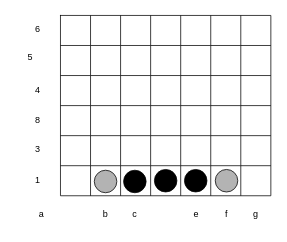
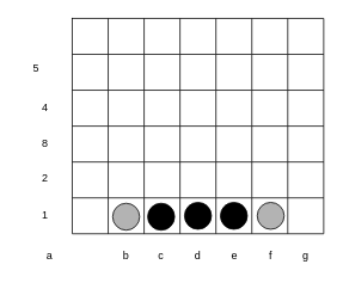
  <mxCell id="0" />
  <mxCell id="1" parent="0" />
  <mxCell id="2" value="" style="shape=table;startSize=0;container=1;collapsible=0;childLayout=tableLayout;rounded=0;sketch=0;shadow=0;" vertex="1" parent="1"><mxGeometry x="80" y="20" width="280" height="240" as="geometry" /></mxCell>
  <mxCell id="3" value="" style="shape=partialRectangle;collapsible=0;dropTarget=0;pointerEvents=0;fillColor=none;top=0;left=0;bottom=0;right=0;points=[[0,0.5],[1,0.5]];portConstraint=eastwest;" vertex="1" parent="2"><mxGeometry width="280" height="40" as="geometry" /></mxCell>
  <mxCell id="4" value="" style="shape=partialRectangle;html=1;whiteSpace=wrap;connectable=0;overflow=hidden;fillColor=none;top=0;left=0;bottom=0;right=0;" vertex="1" parent="3"><mxGeometry width="40" height="40" as="geometry" /></mxCell>
  <mxCell id="5" value="" style="shape=partialRectangle;html=1;whiteSpace=wrap;connectable=0;overflow=hidden;fillColor=none;top=0;left=0;bottom=0;right=0;" vertex="1" parent="3"><mxGeometry x="40" width="40" height="40" as="geometry" /></mxCell>
  <mxCell id="6" value="" style="shape=partialRectangle;html=1;whiteSpace=wrap;connectable=0;overflow=hidden;fillColor=none;top=0;left=0;bottom=0;right=0;" vertex="1" parent="3"><mxGeometry x="80" width="40" height="40" as="geometry" /></mxCell>
  <mxCell id="7" value="" style="shape=partialRectangle;html=1;whiteSpace=wrap;connectable=0;overflow=hidden;fillColor=none;top=0;left=0;bottom=0;right=0;" vertex="1" parent="3"><mxGeometry x="120" width="40" height="40" as="geometry" /></mxCell>
  <mxCell id="8" value="" style="shape=partialRectangle;html=1;whiteSpace=wrap;connectable=0;overflow=hidden;fillColor=none;top=0;left=0;bottom=0;right=0;" vertex="1" parent="3"><mxGeometry x="160" width="40" height="40" as="geometry" /></mxCell>
  <mxCell id="9" value="" style="shape=partialRectangle;html=1;whiteSpace=wrap;connectable=0;overflow=hidden;fillColor=none;top=0;left=0;bottom=0;right=0;" vertex="1" parent="3"><mxGeometry x="200" width="40" height="40" as="geometry" /></mxCell>
  <mxCell id="10" value="" style="shape=partialRectangle;html=1;whiteSpace=wrap;connectable=0;overflow=hidden;fillColor=none;top=0;left=0;bottom=0;right=0;" vertex="1" parent="3"><mxGeometry x="240" width="40" height="40" as="geometry" /></mxCell>
  <mxCell id="11" value="" style="shape=partialRectangle;collapsible=0;dropTarget=0;pointerEvents=0;fillColor=none;top=0;left=0;bottom=0;right=0;points=[[0,0.5],[1,0.5]];portConstraint=eastwest;" vertex="1" parent="2"><mxGeometry y="40" width="280" height="40" as="geometry" /></mxCell>
  <mxCell id="12" value="" style="shape=partialRectangle;html=1;whiteSpace=wrap;connectable=0;overflow=hidden;fillColor=none;top=0;left=0;bottom=0;right=0;" vertex="1" parent="11"><mxGeometry width="40" height="40" as="geometry" /></mxCell>
  <mxCell id="13" value="" style="shape=partialRectangle;html=1;whiteSpace=wrap;connectable=0;overflow=hidden;fillColor=none;top=0;left=0;bottom=0;right=0;" vertex="1" parent="11"><mxGeometry x="40" width="40" height="40" as="geometry" /></mxCell>
  <mxCell id="14" value="" style="shape=partialRectangle;html=1;whiteSpace=wrap;connectable=0;overflow=hidden;fillColor=none;top=0;left=0;bottom=0;right=0;" vertex="1" parent="11"><mxGeometry x="80" width="40" height="40" as="geometry" /></mxCell>
  <mxCell id="15" value="" style="shape=partialRectangle;html=1;whiteSpace=wrap;connectable=0;overflow=hidden;fillColor=none;top=0;left=0;bottom=0;right=0;" vertex="1" parent="11"><mxGeometry x="120" width="40" height="40" as="geometry" /></mxCell>
  <mxCell id="16" value="" style="shape=partialRectangle;html=1;whiteSpace=wrap;connectable=0;overflow=hidden;fillColor=none;top=0;left=0;bottom=0;right=0;" vertex="1" parent="11"><mxGeometry x="160" width="40" height="40" as="geometry" /></mxCell>
  <mxCell id="17" value="" style="shape=partialRectangle;html=1;whiteSpace=wrap;connectable=0;overflow=hidden;fillColor=none;top=0;left=0;bottom=0;right=0;" vertex="1" parent="11"><mxGeometry x="200" width="40" height="40" as="geometry" /></mxCell>
  <mxCell id="18" value="" style="shape=partialRectangle;html=1;whiteSpace=wrap;connectable=0;overflow=hidden;fillColor=none;top=0;left=0;bottom=0;right=0;" vertex="1" parent="11"><mxGeometry x="240" width="40" height="40" as="geometry" /></mxCell>
  <mxCell id="19" value="" style="shape=partialRectangle;collapsible=0;dropTarget=0;pointerEvents=0;fillColor=none;top=0;left=0;bottom=0;right=0;points=[[0,0.5],[1,0.5]];portConstraint=eastwest;" vertex="1" parent="2"><mxGeometry y="80" width="280" height="40" as="geometry" /></mxCell>
  <mxCell id="20" value="" style="shape=partialRectangle;html=1;whiteSpace=wrap;connectable=0;overflow=hidden;fillColor=none;top=0;left=0;bottom=0;right=0;" vertex="1" parent="19"><mxGeometry width="40" height="40" as="geometry" /></mxCell>
  <mxCell id="21" value="" style="shape=partialRectangle;html=1;whiteSpace=wrap;connectable=0;overflow=hidden;fillColor=none;top=0;left=0;bottom=0;right=0;" vertex="1" parent="19"><mxGeometry x="40" width="40" height="40" as="geometry" /></mxCell>
  <mxCell id="22" value="" style="shape=partialRectangle;html=1;whiteSpace=wrap;connectable=0;overflow=hidden;fillColor=none;top=0;left=0;bottom=0;right=0;" vertex="1" parent="19"><mxGeometry x="80" width="40" height="40" as="geometry" /></mxCell>
  <mxCell id="23" value="" style="shape=partialRectangle;html=1;whiteSpace=wrap;connectable=0;overflow=hidden;fillColor=none;top=0;left=0;bottom=0;right=0;" vertex="1" parent="19"><mxGeometry x="120" width="40" height="40" as="geometry" /></mxCell>
  <mxCell id="24" value="" style="shape=partialRectangle;html=1;whiteSpace=wrap;connectable=0;overflow=hidden;fillColor=none;top=0;left=0;bottom=0;right=0;" vertex="1" parent="19"><mxGeometry x="160" width="40" height="40" as="geometry" /></mxCell>
  <mxCell id="25" value="" style="shape=partialRectangle;html=1;whiteSpace=wrap;connectable=0;overflow=hidden;fillColor=none;top=0;left=0;bottom=0;right=0;" vertex="1" parent="19"><mxGeometry x="200" width="40" height="40" as="geometry" /></mxCell>
  <mxCell id="26" value="" style="shape=partialRectangle;html=1;whiteSpace=wrap;connectable=0;overflow=hidden;fillColor=none;top=0;left=0;bottom=0;right=0;" vertex="1" parent="19"><mxGeometry x="240" width="40" height="40" as="geometry" /></mxCell>
  <mxCell id="27" value="" style="shape=partialRectangle;collapsible=0;dropTarget=0;pointerEvents=0;fillColor=none;top=0;left=0;bottom=0;right=0;points=[[0,0.5],[1,0.5]];portConstraint=eastwest;" vertex="1" parent="2"><mxGeometry y="120" width="280" height="40" as="geometry" /></mxCell>
  <mxCell id="28" value="" style="shape=partialRectangle;html=1;whiteSpace=wrap;connectable=0;overflow=hidden;fillColor=none;top=0;left=0;bottom=0;right=0;" vertex="1" parent="27"><mxGeometry width="40" height="40" as="geometry" /></mxCell>
  <mxCell id="29" value="" style="shape=partialRectangle;html=1;whiteSpace=wrap;connectable=0;overflow=hidden;fillColor=none;top=0;left=0;bottom=0;right=0;" vertex="1" parent="27"><mxGeometry x="40" width="40" height="40" as="geometry" /></mxCell>
  <mxCell id="30" value="" style="shape=partialRectangle;html=1;whiteSpace=wrap;connectable=0;overflow=hidden;fillColor=none;top=0;left=0;bottom=0;right=0;" vertex="1" parent="27"><mxGeometry x="80" width="40" height="40" as="geometry" /></mxCell>
  <mxCell id="31" value="" style="shape=partialRectangle;html=1;whiteSpace=wrap;connectable=0;overflow=hidden;fillColor=none;top=0;left=0;bottom=0;right=0;" vertex="1" parent="27"><mxGeometry x="120" width="40" height="40" as="geometry" /></mxCell>
  <mxCell id="32" value="" style="shape=partialRectangle;html=1;whiteSpace=wrap;connectable=0;overflow=hidden;fillColor=none;top=0;left=0;bottom=0;right=0;" vertex="1" parent="27"><mxGeometry x="160" width="40" height="40" as="geometry" /></mxCell>
  <mxCell id="33" value="" style="shape=partialRectangle;html=1;whiteSpace=wrap;connectable=0;overflow=hidden;fillColor=none;top=0;left=0;bottom=0;right=0;" vertex="1" parent="27"><mxGeometry x="200" width="40" height="40" as="geometry" /></mxCell>
  <mxCell id="34" value="" style="shape=partialRectangle;html=1;whiteSpace=wrap;connectable=0;overflow=hidden;fillColor=none;top=0;left=0;bottom=0;right=0;" vertex="1" parent="27"><mxGeometry x="240" width="40" height="40" as="geometry" /></mxCell>
  <mxCell id="35" value="" style="shape=partialRectangle;collapsible=0;dropTarget=0;pointerEvents=0;fillColor=none;top=0;left=0;bottom=0;right=0;points=[[0,0.5],[1,0.5]];portConstraint=eastwest;" vertex="1" parent="2"><mxGeometry y="160" width="280" height="40" as="geometry" /></mxCell>
  <mxCell id="36" value="" style="shape=partialRectangle;html=1;whiteSpace=wrap;connectable=0;overflow=hidden;fillColor=none;top=0;left=0;bottom=0;right=0;" vertex="1" parent="35"><mxGeometry width="40" height="40" as="geometry" /></mxCell>
  <mxCell id="37" value="" style="shape=partialRectangle;html=1;whiteSpace=wrap;connectable=0;overflow=hidden;fillColor=none;top=0;left=0;bottom=0;right=0;" vertex="1" parent="35"><mxGeometry x="40" width="40" height="40" as="geometry" /></mxCell>
  <mxCell id="38" value="" style="shape=partialRectangle;html=1;whiteSpace=wrap;connectable=0;overflow=hidden;fillColor=none;top=0;left=0;bottom=0;right=0;" vertex="1" parent="35"><mxGeometry x="80" width="40" height="40" as="geometry" /></mxCell>
  <mxCell id="39" value="" style="shape=partialRectangle;html=1;whiteSpace=wrap;connectable=0;overflow=hidden;fillColor=none;top=0;left=0;bottom=0;right=0;" vertex="1" parent="35"><mxGeometry x="120" width="40" height="40" as="geometry" /></mxCell>
  <mxCell id="40" value="" style="shape=partialRectangle;html=1;whiteSpace=wrap;connectable=0;overflow=hidden;fillColor=none;top=0;left=0;bottom=0;right=0;" vertex="1" parent="35"><mxGeometry x="160" width="40" height="40" as="geometry" /></mxCell>
  <mxCell id="41" value="" style="shape=partialRectangle;html=1;whiteSpace=wrap;connectable=0;overflow=hidden;fillColor=none;top=0;left=0;bottom=0;right=0;" vertex="1" parent="35"><mxGeometry x="200" width="40" height="40" as="geometry" /></mxCell>
  <mxCell id="42" value="" style="shape=partialRectangle;html=1;whiteSpace=wrap;connectable=0;overflow=hidden;fillColor=none;top=0;left=0;bottom=0;right=0;" vertex="1" parent="35"><mxGeometry x="240" width="40" height="40" as="geometry" /></mxCell>
  <mxCell id="43" value="" style="shape=partialRectangle;collapsible=0;dropTarget=0;pointerEvents=0;fillColor=none;top=0;left=0;bottom=0;right=0;points=[[0,0.5],[1,0.5]];portConstraint=eastwest;" vertex="1" parent="2"><mxGeometry y="200" width="280" height="40" as="geometry" /></mxCell>
  <mxCell id="44" value="" style="shape=partialRectangle;html=1;whiteSpace=wrap;connectable=0;overflow=hidden;fillColor=none;top=0;left=0;bottom=0;right=0;" vertex="1" parent="43"><mxGeometry width="40" height="40" as="geometry" /></mxCell>
  <mxCell id="45" value="" style="shape=partialRectangle;html=1;whiteSpace=wrap;connectable=0;overflow=hidden;fillColor=none;top=0;left=0;bottom=0;right=0;" vertex="1" parent="43"><mxGeometry x="40" width="40" height="40" as="geometry" /></mxCell>
  <mxCell id="46" value="" style="shape=partialRectangle;html=1;whiteSpace=wrap;connectable=0;overflow=hidden;fillColor=none;top=0;left=0;bottom=0;right=0;" vertex="1" parent="43"><mxGeometry x="80" width="40" height="40" as="geometry" /></mxCell>
  <mxCell id="47" value="" style="shape=partialRectangle;html=1;whiteSpace=wrap;connectable=0;overflow=hidden;fillColor=none;top=0;left=0;bottom=0;right=0;" vertex="1" parent="43"><mxGeometry x="120" width="40" height="40" as="geometry" /></mxCell>
  <mxCell id="48" value="" style="shape=partialRectangle;html=1;whiteSpace=wrap;connectable=0;overflow=hidden;fillColor=none;top=0;left=0;bottom=0;right=0;" vertex="1" parent="43"><mxGeometry x="160" width="40" height="40" as="geometry" /></mxCell>
  <mxCell id="49" value="" style="shape=partialRectangle;html=1;whiteSpace=wrap;connectable=0;overflow=hidden;fillColor=none;top=0;left=0;bottom=0;right=0;" vertex="1" parent="43"><mxGeometry x="200" width="40" height="40" as="geometry" /></mxCell>
  <mxCell id="50" value="" style="shape=partialRectangle;html=1;whiteSpace=wrap;connectable=0;overflow=hidden;fillColor=none;top=0;left=0;bottom=0;right=0;" vertex="1" parent="43"><mxGeometry x="240" width="40" height="40" as="geometry" /></mxCell>
  <mxCell id="51" value="" style="ellipse;whiteSpace=wrap;html=1;fillColor=#000000;" vertex="1" parent="1"><mxGeometry x="205" y="225" width="30" height="30" as="geometry" /></mxCell>
  <mxCell id="52" style="edgeStyle=orthogonalEdgeStyle;rounded=0;orthogonalLoop=1;jettySize=auto;html=1;exitX=0;exitY=1;exitDx=0;exitDy=0;entryX=0.5;entryY=1;entryDx=0;entryDy=0;" edge="1" parent="1" source="51" target="51"><mxGeometry relative="1" as="geometry" /></mxCell>
  <mxCell id="53" value="" style="ellipse;whiteSpace=wrap;html=1;fillColor=#000000;" vertex="1" parent="1"><mxGeometry x="164" y="226" width="30" height="30" as="geometry" /></mxCell>
  <mxCell id="54" value="" style="ellipse;whiteSpace=wrap;html=1;fillColor=#000000;" vertex="1" parent="1"><mxGeometry x="245" y="225" width="30" height="30" as="geometry" /></mxCell>
  <mxCell id="55" value="" style="ellipse;whiteSpace=wrap;html=1;fillColor=#B3B3B3;" vertex="1" parent="1"><mxGeometry x="286" y="225" width="30" height="30" as="geometry" /></mxCell>
  <mxCell id="56" value="" style="ellipse;whiteSpace=wrap;html=1;fillColor=#B3B3B3;" vertex="1" parent="1"><mxGeometry x="125" y="226" width="30" height="30" as="geometry" /></mxCell>
  <mxCell id="57" value="a" style="text;html=1;strokeColor=none;fillColor=none;align=center;verticalAlign=middle;whiteSpace=wrap;rounded=0;shadow=0;sketch=0;" vertex="1" parent="1"><mxGeometry x="35" y="270" width="40" height="30" as="geometry" /></mxCell>
  <mxCell id="58" value="b" style="text;html=1;strokeColor=none;fillColor=none;align=center;verticalAlign=middle;whiteSpace=wrap;rounded=0;shadow=0;sketch=0;" vertex="1" parent="1"><mxGeometry x="120" y="270" width="40" height="30" as="geometry" /></mxCell>
  <mxCell id="59" value="c" style="text;html=1;strokeColor=none;fillColor=none;align=center;verticalAlign=middle;whiteSpace=wrap;rounded=0;shadow=0;sketch=0;" vertex="1" parent="1"><mxGeometry x="159" y="270" width="40" height="30" as="geometry" /></mxCell>
+ <mxCell id="60" value="d" style="text;html=1;strokeColor=none;fillColor=none;align=center;verticalAlign=middle;whiteSpace=wrap;rounded=0;shadow=0;sketch=0;" vertex="1" parent="1"><mxGeometry x="200" y="270" width="40" height="30" as="geometry" /></mxCell>
  <mxCell id="61" value="e" style="text;html=1;strokeColor=none;fillColor=none;align=center;verticalAlign=middle;whiteSpace=wrap;rounded=0;shadow=0;sketch=0;" vertex="1" parent="1"><mxGeometry x="241" y="270" width="40" height="30" as="geometry" /></mxCell>
  <mxCell id="62" value="f" style="text;html=1;strokeColor=none;fillColor=none;align=center;verticalAlign=middle;whiteSpace=wrap;rounded=0;shadow=0;sketch=0;" vertex="1" parent="1"><mxGeometry x="281" y="270" width="40" height="30" as="geometry" /></mxCell>
  <mxCell id="63" value="g" style="text;html=1;strokeColor=none;fillColor=none;align=center;verticalAlign=middle;whiteSpace=wrap;rounded=0;shadow=0;sketch=0;" vertex="1" parent="1"><mxGeometry x="320" y="270" width="40" height="30" as="geometry" /></mxCell>
  <mxCell id="64" value="1" style="text;html=1;strokeColor=none;fillColor=none;align=center;verticalAlign=middle;whiteSpace=wrap;rounded=0;shadow=0;sketch=0;" vertex="1" parent="1"><mxGeometry x="30" y="224" width="40" height="30" as="geometry" /></mxCell>
- <mxCell id="65" value="3" style="text;html=1;strokeColor=none;fillColor=none;align=center;verticalAlign=middle;whiteSpace=wrap;rounded=0;shadow=0;sketch=0;" vertex="1" parent="1"><mxGeometry x="30" y="183" width="40" height="30" as="geometry" /></mxCell>
+ <mxCell id="65" value="2" style="text;html=1;strokeColor=none;fillColor=none;align=center;verticalAlign=middle;whiteSpace=wrap;rounded=0;shadow=0;sketch=0;" vertex="1" parent="1"><mxGeometry x="30" y="183" width="40" height="30" as="geometry" /></mxCell>
  <mxCell id="66" value="8" style="text;html=1;strokeColor=none;fillColor=none;align=center;verticalAlign=middle;whiteSpace=wrap;rounded=0;shadow=0;sketch=0;" vertex="1" parent="1"><mxGeometry x="30" y="144" width="40" height="30" as="geometry" /></mxCell>
  <mxCell id="67" value="4" style="text;html=1;strokeColor=none;fillColor=none;align=center;verticalAlign=middle;whiteSpace=wrap;rounded=0;shadow=0;sketch=0;" vertex="1" parent="1"><mxGeometry x="30" y="105" width="40" height="30" as="geometry" /></mxCell>
  <mxCell id="68" value="5" style="text;html=1;strokeColor=none;fillColor=none;align=center;verticalAlign=middle;whiteSpace=wrap;rounded=0;shadow=0;sketch=0;" vertex="1" parent="1"><mxGeometry x="20" y="61" width="40" height="30" as="geometry" /></mxCell>
- <mxCell id="69" value="6" style="text;html=1;strokeColor=none;fillColor=none;align=center;verticalAlign=middle;whiteSpace=wrap;rounded=0;shadow=0;sketch=0;" vertex="1" parent="1"><mxGeometry x="30" y="24" width="40" height="30" as="geometry" /></mxCell>
